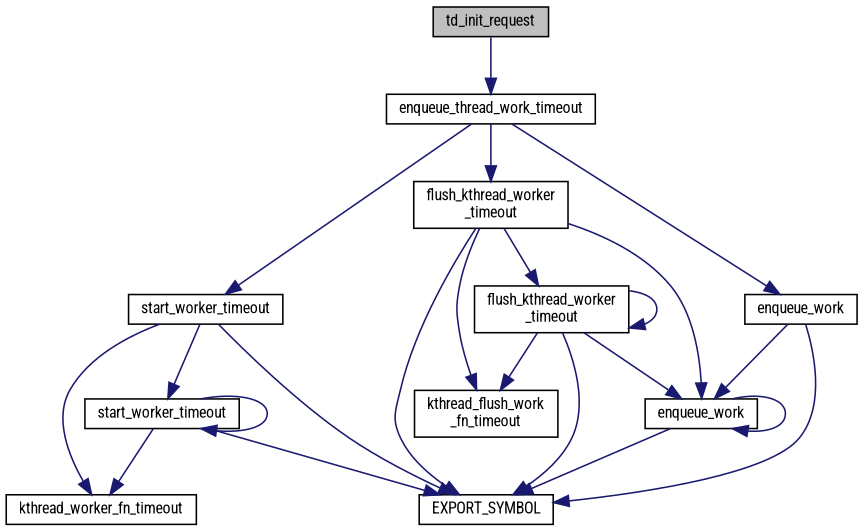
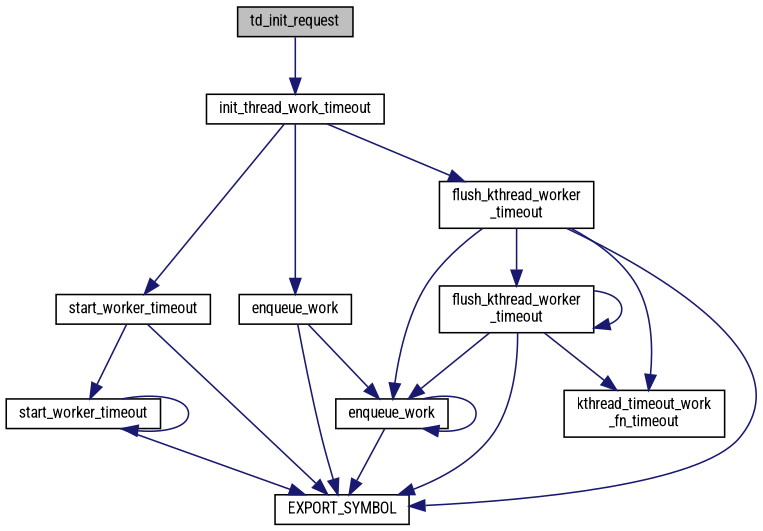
  digraph {
    fontname="Roboto Condensed"
    rankdir=TB
    node [color=black fillcolor=white fontname="Roboto Condensed" fontsize=10 shape=record style=filled]
    edge [color=midnightblue fontname="Roboto Condensed" fontsize=10 labelfontname=Helvetica labelfontsize=10 style=solid]
    n1 [fillcolor=grey75 fontcolor=black height=0.2 label=td_init_request width=0.4]
-   n2 [height=0.2 label=enqueue_thread_work_timeout width=0.4]
+   n2 [height=0.2 label=init_thread_work_timeout width=0.4]
    n3 [height=0.2 label=start_worker_timeout width=0.4]
    n4 [height=0.2 label=enqueue_work width=0.4]
    n5 [height=0.2 label="flush_kthread_worker\l_timeout" width=0.4]
-   n6 [height=0.2 label=kthread_worker_fn_timeout width=0.4]
    n7 [height=0.2 label=EXPORT_SYMBOL width=0.4]
    n8 [height=0.2 label=start_worker_timeout width=0.4]
    n9 [height=0.2 label=enqueue_work width=0.4]
-   n10 [height=0.2 label="kthread_flush_work\l_fn_timeout" width=0.4]
+   n10 [height=0.2 label="kthread_timeout_work\l_fn_timeout" width=0.4]
    n11 [height=0.2 label="flush_kthread_worker\l_timeout" width=0.4]
    n1 -> n2
    n2 -> n3
    n2 -> n4
    n2 -> n5
-   n3 -> n6
    n3 -> n7
    n3 -> n8
    n4 -> n7
    n4 -> n9
    n5 -> n7
    n5 -> n9
    n5 -> n10
    n5 -> n11
-   n8 -> n6
    n8 -> n7
    n8 -> n8
    n9 -> n7
    n9 -> n9
    n11 -> n7
    n11 -> n9
    n11 -> n10
    n11 -> n11
  }
